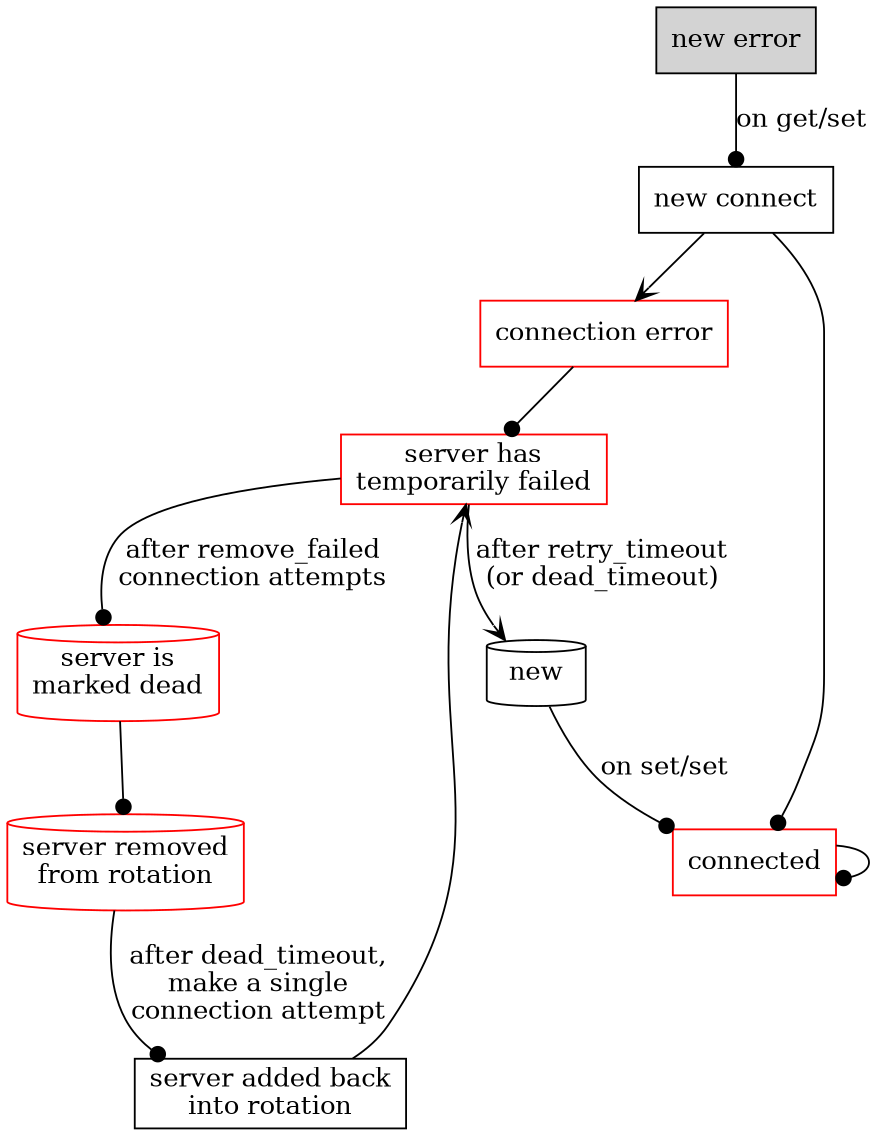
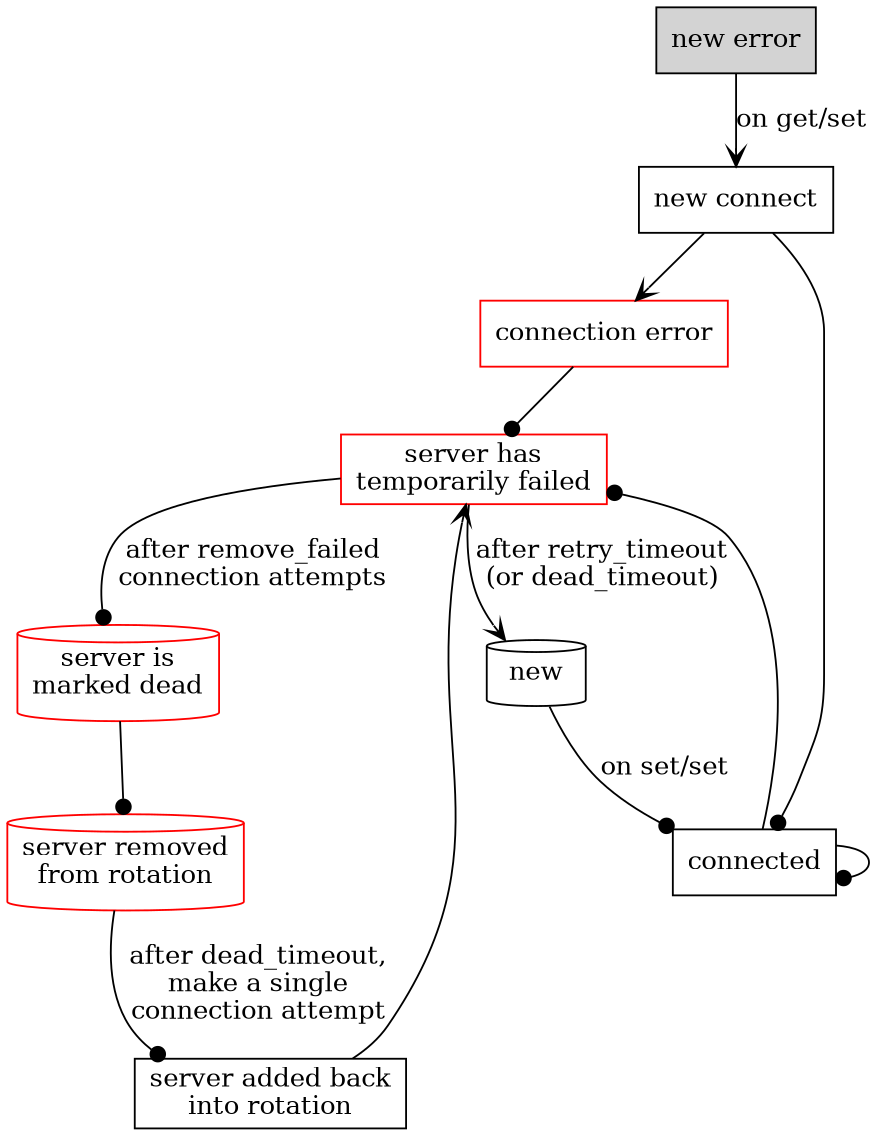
  digraph {
    node [fillcolor=white shape=box style=filled]
    edge [arrowhead=dot]
    n1 [fillcolor=lightgray label="new error"]
    n2 [label="new connect"]
    n3 [color=red label="connection error"]
-   connected [color=red]
+   connected
    n5 [color=red label="server has\ntemporarily failed"]
    n6 [color=red label="server is\nmarked dead" shape=cylinder]
    new [shape=cylinder]
    n8 [color=red label="server removed\nfrom rotation" shape=cylinder]
    n9 [label="server added back\ninto rotation"]
-   n1 -> n2 [label="on get/set"]
+   n1 -> n2 [arrowhead=vee label="on get/set"]
    n2 -> n3 [arrowhead=vee]
    n2 -> connected
    n3 -> n5
    connected -> connected
+   connected -> n5
    n5 -> n6 [label="after remove_failed\nconnection attempts"]
    n5 -> new [arrowhead=vee label="after retry_timeout\n(or dead_timeout)"]
    n6 -> n8
    new -> connected [label="on set/set"]
    n8 -> n9 [label="after dead_timeout,\nmake a single\nconnection attempt"]
    n9 -> n5 [arrowhead=vee]
  }
